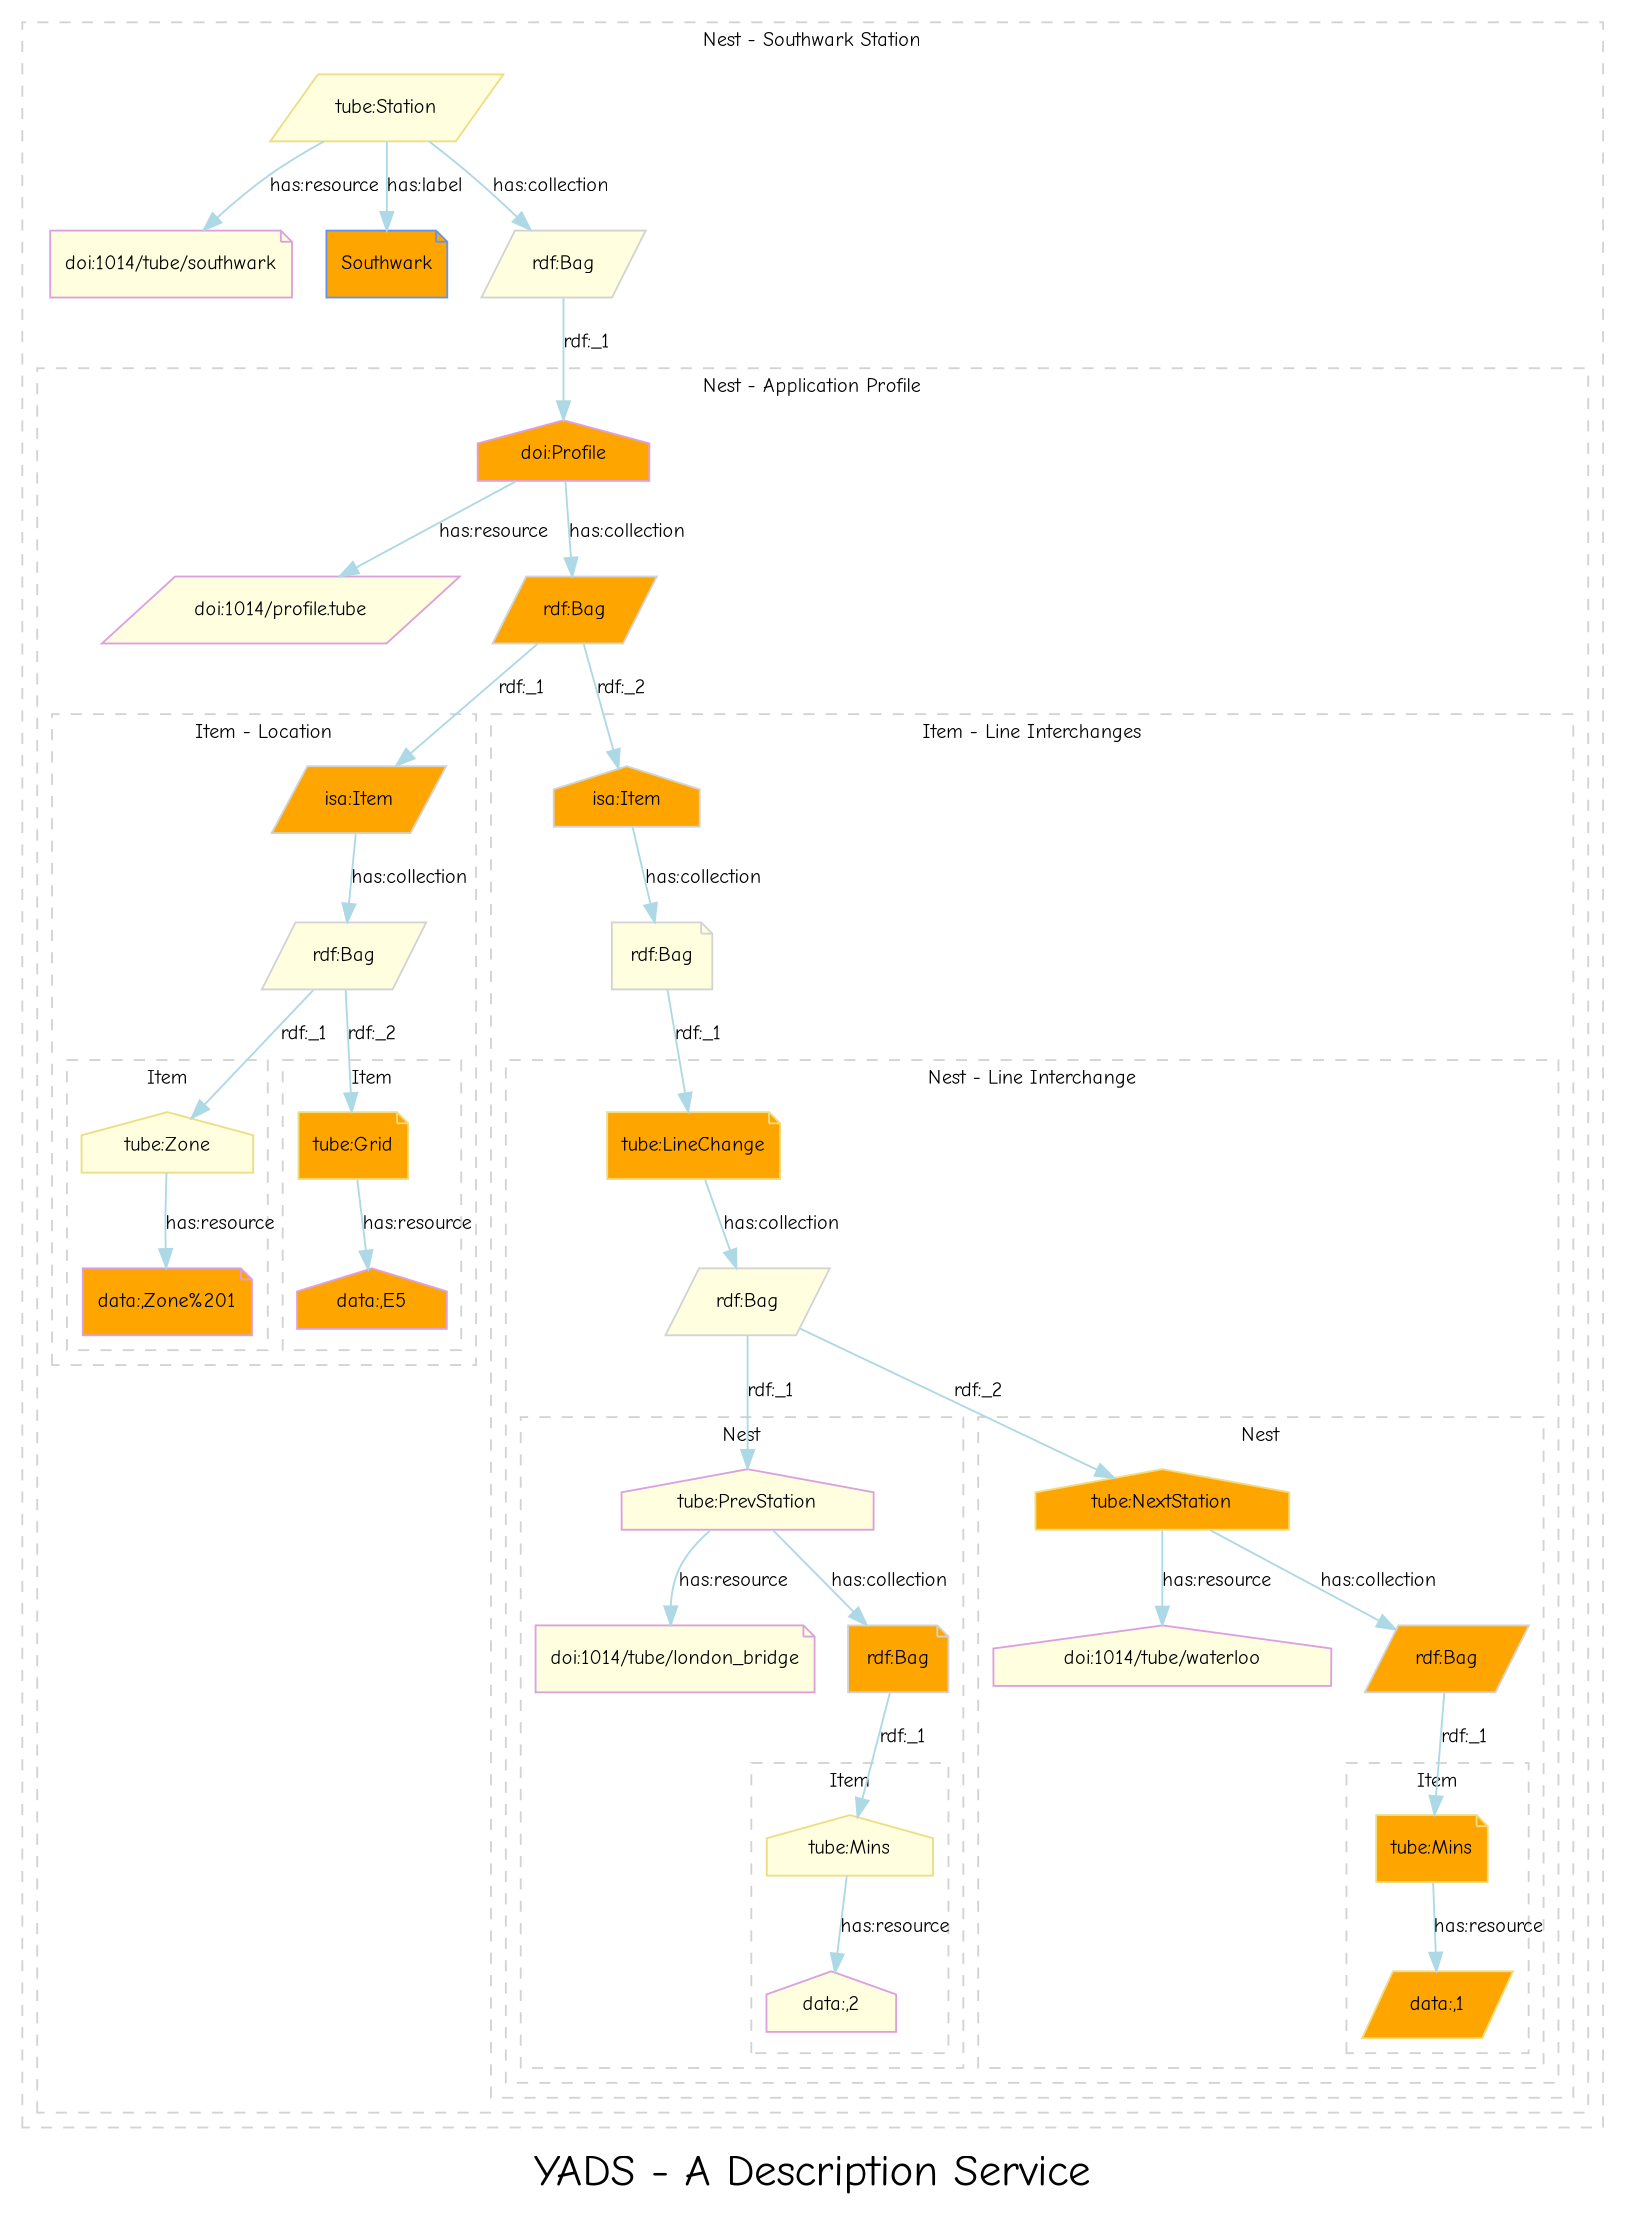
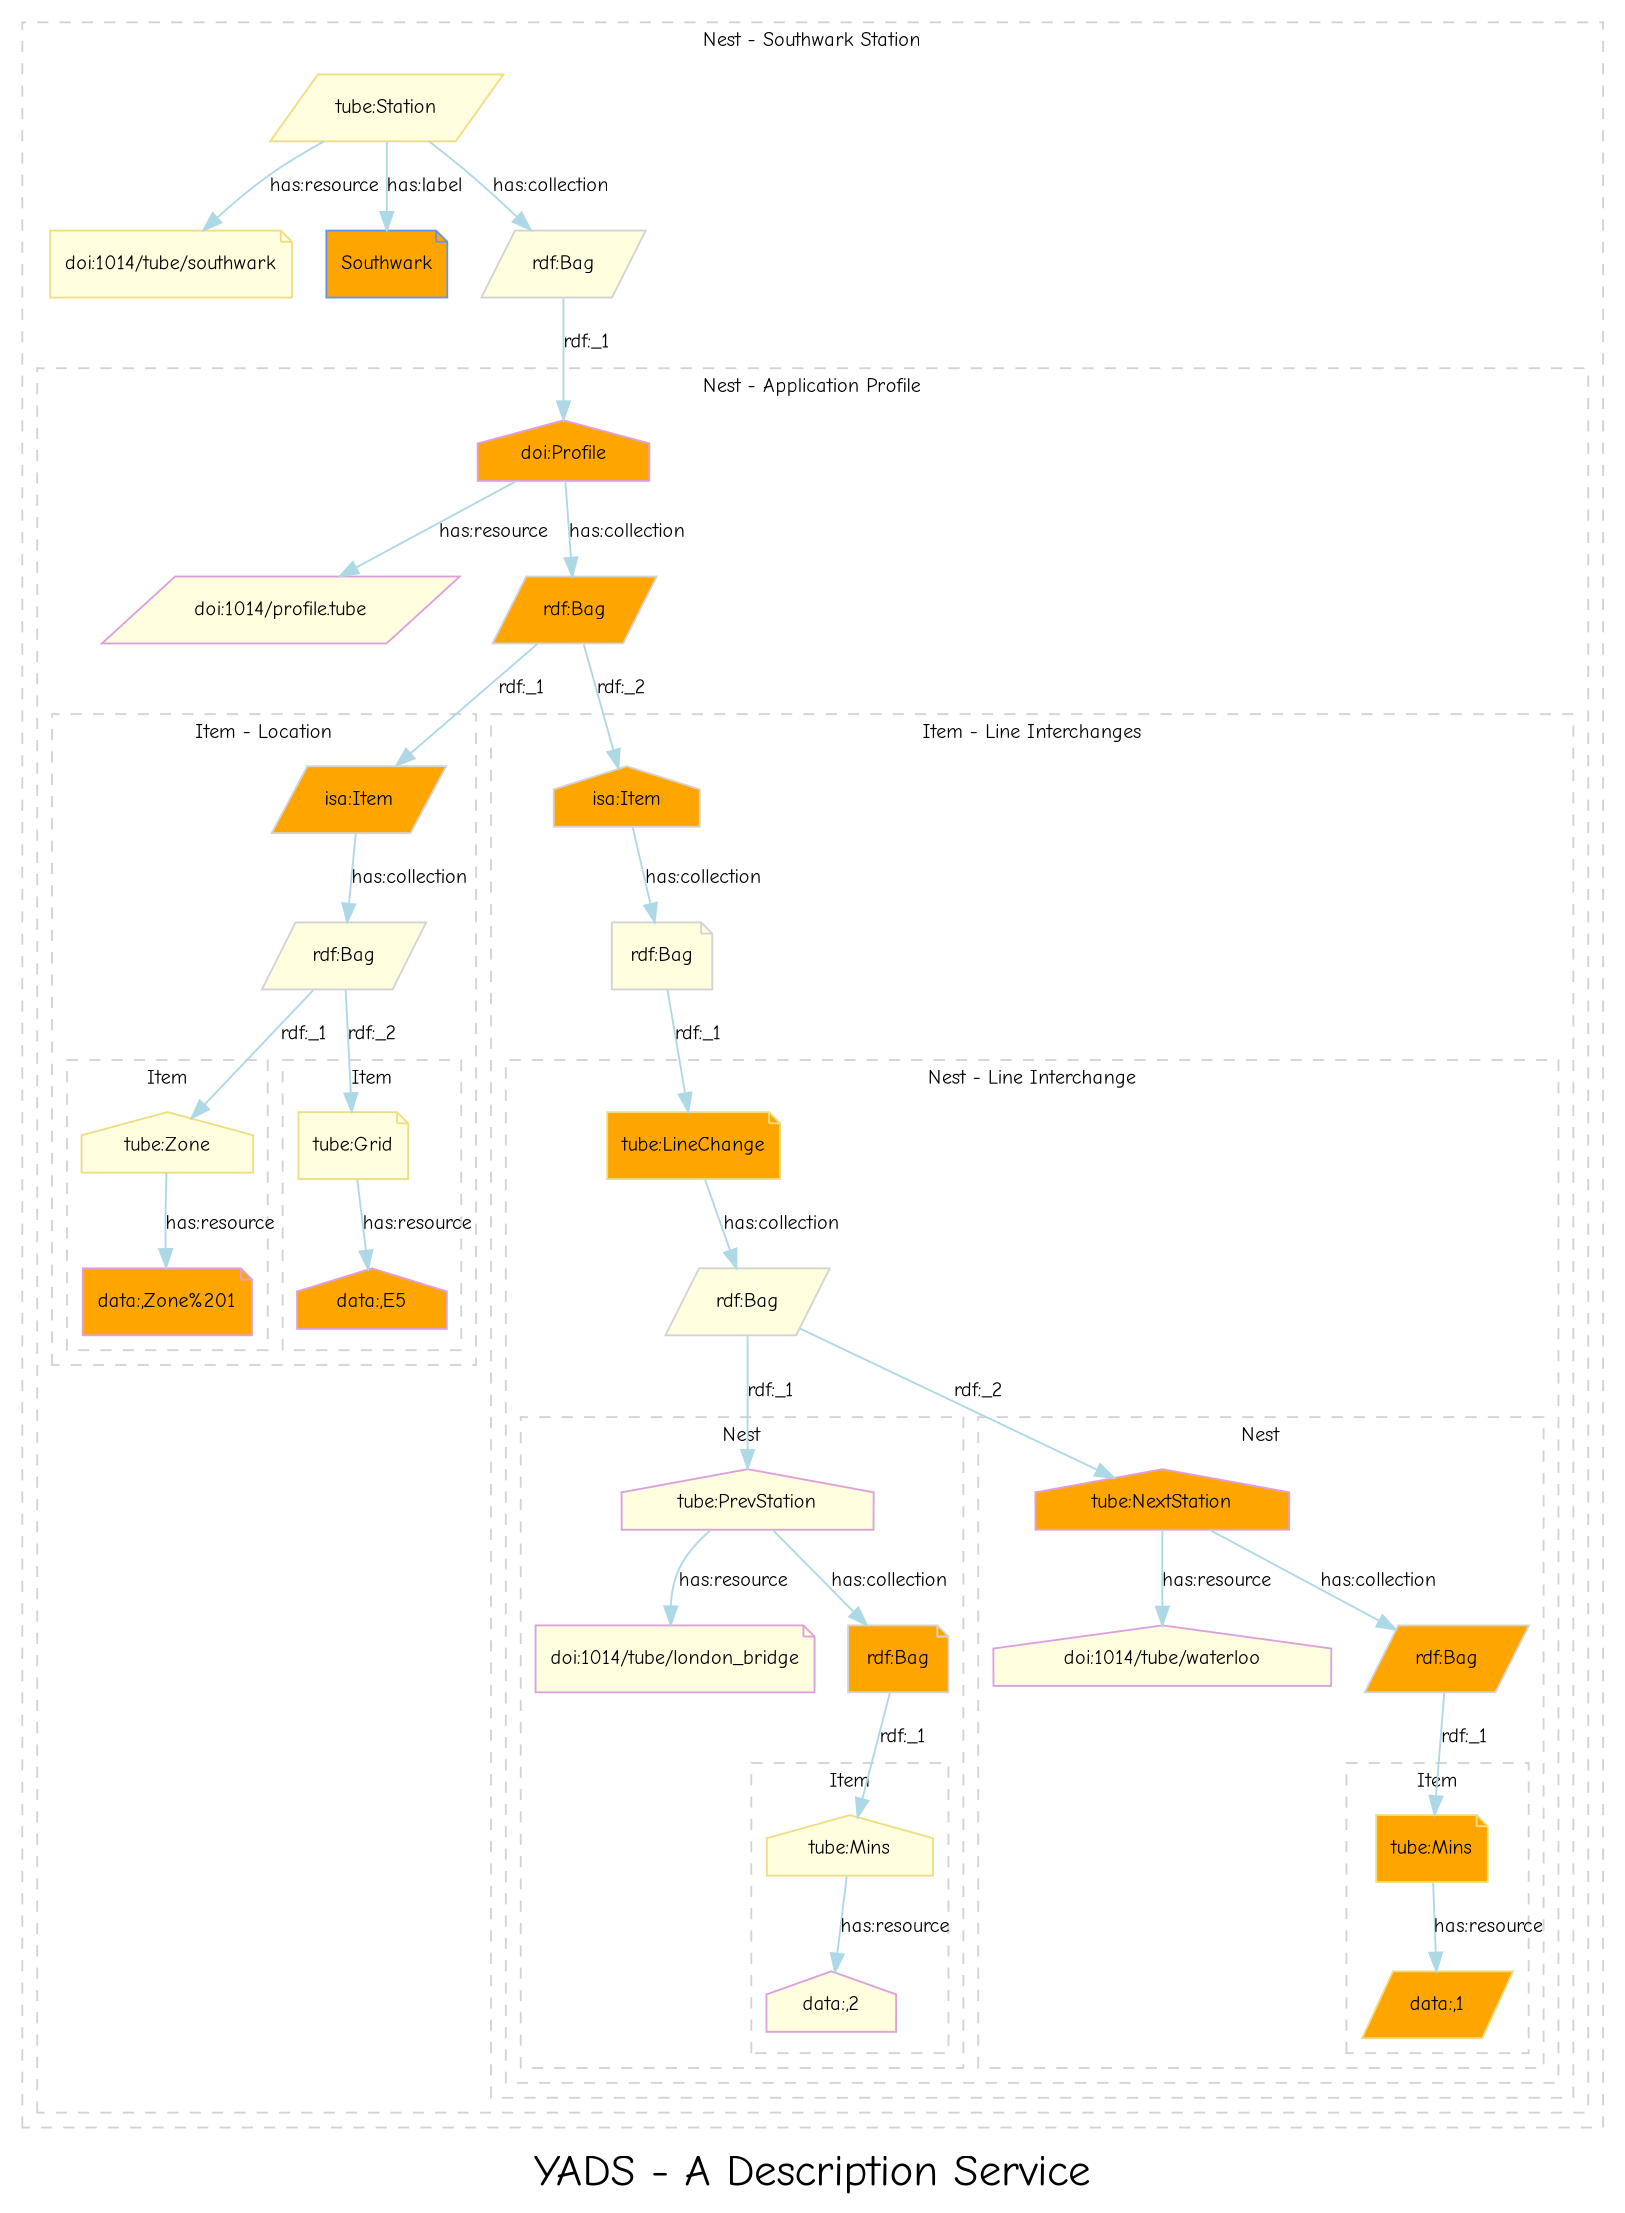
  digraph {
    fontname="Comic Neue"
    fontsize=24
    label="YADS - A Description Service"
    rankdir=TB
    node [color=plum fillcolor=lightyellow fontcolor=black fontname="Comic Neue" fontsize=11 shape=house style=filled]
    edge [color=lightblue fontcolor=black fontname="Comic Neue" fontsize=11 style=filled]
    n1 [color=lightgoldenrod label="tube:Zone"]
    "data:,Zone%201" [fillcolor=orange shape=note]
-   n3 [color=lightgoldenrod fillcolor=orange label="tube:Grid" shape=note]
+   n3 [color=lightgoldenrod label="tube:Grid" shape=note]
    "data:,E5" [fillcolor=orange]
    n5 [color=lightgrey fillcolor=orange label="isa:Item" shape=parallelogram]
    n6 [color=lightgrey label="rdf:Bag" shape=parallelogram]
    n7 [color=lightgoldenrod label="tube:Mins"]
    "data:,2"
    n9 [label="tube:PrevStation"]
    "doi:1014/tube/london_bridge" [shape=note]
    n11 [color=lightgrey fillcolor=orange label="rdf:Bag" shape=note]
    n12 [color=lightgoldenrod fillcolor=orange label="tube:Mins" shape=note]
    "data:,1" [color=lightgoldenrod fillcolor=orange shape=parallelogram]
-   n14 [color=lightgoldenrod fillcolor=orange label="tube:NextStation"]
+   n14 [fillcolor=orange label="tube:NextStation"]
    "doi:1014/tube/waterloo"
    n16 [color=lightgrey fillcolor=orange label="rdf:Bag" shape=parallelogram]
    n17 [color=lightgoldenrod fillcolor=orange label="tube:LineChange" shape=note]
    n18 [color=lightgrey label="rdf:Bag" shape=parallelogram]
    n19 [color=lightgrey fillcolor=orange label="isa:Item"]
    n20 [color=lightgrey label="rdf:Bag" shape=note]
    n21 [fillcolor=orange label="doi:Profile"]
    "doi:1014/profile.tube" [shape=parallelogram]
    n23 [color=lightgrey fillcolor=orange label="rdf:Bag" shape=parallelogram]
    n24 [color=lightgoldenrod label="tube:Station" shape=parallelogram]
-   "doi:1014/tube/southwark" [shape=note]
+   "doi:1014/tube/southwark" [color=lightgoldenrod shape=note]
    n26 [color=cornflowerblue fillcolor=orange label=Southwark shape=note]
    n27 [color=lightgrey label="rdf:Bag" shape=parallelogram]
    subgraph cluster_1 {
      color=lightgrey
      fontcolor=black
      fontsize=11
      label="Nest - Southwark Station"
      style=dashed
      n24
      "doi:1014/tube/southwark"
      n26
      n27
      subgraph cluster_2 {
        color=lightgrey
        fontcolor=black
        fontsize=11
        label="Nest - Application Profile"
        style=dashed
        n21
        "doi:1014/profile.tube"
        n23
        subgraph cluster_3 {
          color=lightgrey
          fontcolor=black
          fontsize=11
          label="Item - Location"
          style=dashed
          n5
          n6
          subgraph cluster_4 {
            color=lightgrey
            fontcolor=black
            fontsize=11
            label=Item
            style=dashed
            n1
            "data:,Zone%201"
          }
          subgraph cluster_5 {
            color=lightgrey
            fontcolor=black
            fontsize=11
            label=Item
            style=dashed
            n3
            "data:,E5"
          }
        }
        subgraph cluster_6 {
          color=lightgrey
          fontcolor=black
          fontsize=11
          label="Item - Line Interchanges"
          style=dashed
          n19
          n20
          subgraph cluster_7 {
            color=lightgrey
            fontcolor=black
            fontsize=11
            label="Nest - Line Interchange"
            style=dashed
            n17
            n18
            subgraph cluster_8 {
              color=lightgrey
              fontcolor=black
              fontsize=11
              label=Nest
              style=dashed
              n9
              "doi:1014/tube/london_bridge"
              n11
              subgraph cluster_9 {
                color=lightgrey
                fontcolor=black
                fontsize=11
                label=Item
                style=dashed
                n7
                "data:,2"
              }
            }
            subgraph cluster_10 {
              color=lightgrey
              fontcolor=black
              fontsize=11
              label=Nest
              style=dashed
              n14
              "doi:1014/tube/waterloo"
              n16
              subgraph cluster_11 {
                color=lightgrey
                fontcolor=black
                fontsize=11
                label=Item
                style=dashed
                n12
                "data:,1"
              }
            }
          }
        }
      }
    }
    n1 -> "data:,Zone%201" [label="has:resource"]
    n3 -> "data:,E5" [label="has:resource"]
    n5 -> n6 [label="has:collection"]
    n6 -> n1 [label="rdf:_1"]
    n6 -> n3 [label="rdf:_2"]
    n7 -> "data:,2" [label="has:resource"]
    n9 -> "doi:1014/tube/london_bridge" [label="has:resource"]
    n9 -> n11 [label="has:collection"]
    n11 -> n7 [label="rdf:_1"]
    n12 -> "data:,1" [label="has:resource"]
    n14 -> "doi:1014/tube/waterloo" [label="has:resource"]
    n14 -> n16 [label="has:collection"]
    n16 -> n12 [label="rdf:_1"]
    n17 -> n18 [label="has:collection"]
    n18 -> n9 [label="rdf:_1"]
    n18 -> n14 [label="rdf:_2"]
    n19 -> n20 [label="has:collection"]
    n20 -> n17 [label="rdf:_1"]
    n21 -> "doi:1014/profile.tube" [label="has:resource"]
    n21 -> n23 [label="has:collection"]
    n23 -> n5 [label="rdf:_1"]
    n23 -> n19 [label="rdf:_2"]
    n24 -> "doi:1014/tube/southwark" [label="has:resource"]
    n24 -> n26 [label="has:label"]
    n24 -> n27 [label="has:collection"]
    n27 -> n21 [label="rdf:_1"]
  }
